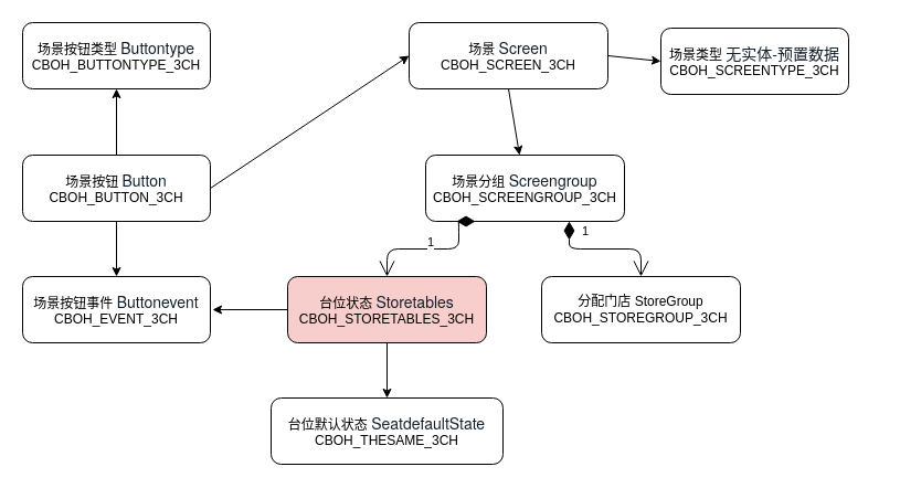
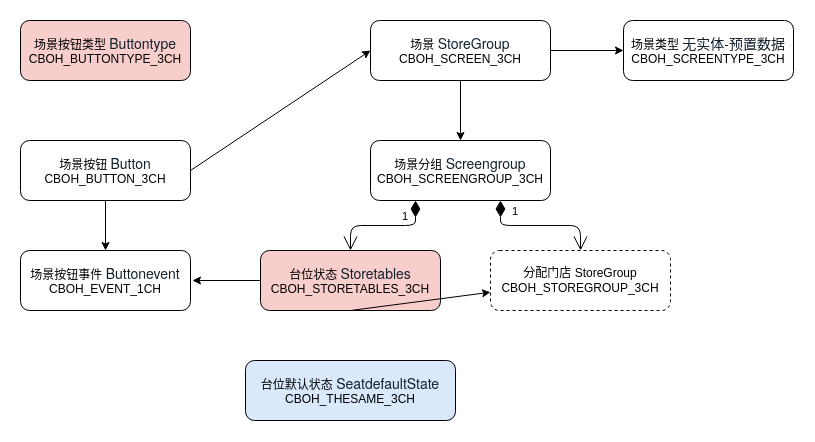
  <mxCell id="0" />
  <mxCell id="1" parent="0" />
- <mxCell id="2" value="场景按钮类型&amp;nbsp;&lt;span style=&quot;color: rgb(17 , 31 , 44) ; font-family: &amp;#34;helvetica neue&amp;#34; ; font-size: 14px&quot;&gt;Buttontype&lt;/span&gt;&lt;br&gt;CBOH_BUTTONTYPE_3CH" style="rounded=1;whiteSpace=wrap;html=1;" parent="1" vertex="1"><mxGeometry x="20" y="20" width="170" height="60" as="geometry" /></mxCell>
+ <mxCell id="2" value="场景按钮类型&amp;nbsp;&lt;span style=&quot;color: rgb(17 , 31 , 44) ; font-family: &amp;#34;helvetica neue&amp;#34; ; font-size: 14px&quot;&gt;Buttontype&lt;/span&gt;&lt;br&gt;CBOH_BUTTONTYPE_3CH" style="rounded=1;whiteSpace=wrap;html=1;fillColor=#f8cecc;" parent="1" vertex="1"><mxGeometry x="20" y="20" width="170" height="60" as="geometry" /></mxCell>
  <mxCell id="3" value="场景按钮&amp;nbsp;&lt;span style=&quot;color: rgb(17 , 31 , 44) ; font-family: &amp;#34;helvetica neue&amp;#34; ; font-size: 14px&quot;&gt;Button&lt;/span&gt;&lt;br&gt;CBOH_BUTTON_3CH" style="rounded=1;whiteSpace=wrap;html=1;" parent="1" vertex="1"><mxGeometry x="20" y="140" width="170" height="60" as="geometry" /></mxCell>
- <mxCell id="4" value="场景按钮事件&amp;nbsp;&lt;span style=&quot;color: rgb(17 , 31 , 44) ; font-family: &amp;#34;helvetica neue&amp;#34; ; font-size: 14px&quot;&gt;Buttonevent&lt;/span&gt;&lt;br&gt;CBOH_EVENT_3CH" style="rounded=1;whiteSpace=wrap;html=1;" parent="1" vertex="1"><mxGeometry x="20" y="250" width="170" height="60" as="geometry" /></mxCell>
- <mxCell id="5" value="场景分组&amp;nbsp;&lt;span style=&quot;color: rgb(17 , 31 , 44) ; font-family: &amp;#34;helvetica neue&amp;#34; ; font-size: 14px&quot;&gt;Screengroup&lt;/span&gt;&lt;br&gt;CBOH_SCREENGROUP_3CH" style="rounded=1;whiteSpace=wrap;html=1;" parent="1" vertex="1"><mxGeometry x="385" y="140" width="180" height="60" as="geometry" /></mxCell>
- <mxCell id="6" value="场景&amp;nbsp;&lt;span style=&quot;color: rgb(17 , 31 , 44) ; font-family: &amp;#34;helvetica neue&amp;#34; ; font-size: 14px&quot;&gt;Screen&lt;/span&gt;&lt;br&gt;CBOH_SCREEN_3CH" style="rounded=1;whiteSpace=wrap;html=1;" parent="1" vertex="1"><mxGeometry x="370" y="20" width="180" height="60" as="geometry" /></mxCell>
+ <mxCell id="4" value="场景按钮事件&amp;nbsp;&lt;span style=&quot;color: rgb(17 , 31 , 44) ; font-family: &amp;#34;helvetica neue&amp;#34; ; font-size: 14px&quot;&gt;Buttonevent&lt;/span&gt;&lt;br&gt;CBOH_EVENT_1CH" style="rounded=1;whiteSpace=wrap;html=1;" parent="1" vertex="1"><mxGeometry x="20" y="250" width="170" height="60" as="geometry" /></mxCell>
+ <mxCell id="5" value="场景分组&amp;nbsp;&lt;span style=&quot;color: rgb(17 , 31 , 44) ; font-family: &amp;#34;helvetica neue&amp;#34; ; font-size: 14px&quot;&gt;Screengroup&lt;/span&gt;&lt;br&gt;CBOH_SCREENGROUP_3CH" style="rounded=1;whiteSpace=wrap;html=1;" parent="1" vertex="1"><mxGeometry x="370" y="140" width="180" height="60" as="geometry" /></mxCell>
+ <mxCell id="6" value="场景&amp;nbsp;&lt;span style=&quot;color: rgb(17 , 31 , 44) ; font-family: &amp;#34;helvetica neue&amp;#34; ; font-size: 14px&quot;&gt;StoreGroup&lt;/span&gt;&lt;br&gt;CBOH_SCREEN_3CH" style="rounded=1;whiteSpace=wrap;html=1;" parent="1" vertex="1"><mxGeometry x="370" y="20" width="180" height="60" as="geometry" /></mxCell>
  <mxCell id="7" value="台位状态 &lt;font color=&quot;#111f2c&quot; face=&quot;helvetica neue&quot;&gt;&lt;span style=&quot;font-size: 14px&quot;&gt;Storetables&lt;/span&gt;&lt;/font&gt;&lt;br&gt;CBOH_STORETABLES_3CH" style="rounded=1;whiteSpace=wrap;html=1;fillColor=#f8cecc;" parent="1" vertex="1"><mxGeometry x="260" y="250" width="180" height="60" as="geometry" /></mxCell>
- <mxCell id="8" value="分配门店 StoreGroup&lt;br&gt;CBOH_STOREGROUP_3CH" style="rounded=1;whiteSpace=wrap;html=1;" parent="1" vertex="1"><mxGeometry x="490" y="250" width="180" height="60" as="geometry" /></mxCell>
+ <mxCell id="8" value="分配门店 StoreGroup&lt;br&gt;CBOH_STOREGROUP_3CH" style="rounded=1;whiteSpace=wrap;html=1;dashed=1;" parent="1" vertex="1"><mxGeometry x="490" y="250" width="180" height="60" as="geometry" /></mxCell>
  <mxCell id="9" value="1" style="endArrow=open;html=1;endSize=12;startArrow=diamondThin;startSize=14;startFill=1;edgeStyle=orthogonalEdgeStyle;align=left;verticalAlign=bottom;entryX=0.5;entryY=0;entryDx=0;entryDy=0;exitX=0.25;exitY=1;exitDx=0;exitDy=0;" parent="1" source="5" target="7" edge="1"><mxGeometry x="-0.565" y="-15" relative="1" as="geometry"><mxPoint x="390" y="200" as="sourcePoint" /><mxPoint x="550" y="200" as="targetPoint" /><Array as="points"><mxPoint x="415" y="225" /><mxPoint x="350" y="225" /></Array><mxPoint x="-15" y="15" as="offset" /></mxGeometry></mxCell>
  <mxCell id="10" value="1" style="endArrow=open;html=1;endSize=12;startArrow=diamondThin;startSize=14;startFill=1;edgeStyle=orthogonalEdgeStyle;align=left;verticalAlign=bottom;entryX=0.5;entryY=0;entryDx=0;entryDy=0;exitX=0.722;exitY=1;exitDx=0;exitDy=0;exitPerimeter=0;" parent="1" source="5" target="8" edge="1"><mxGeometry x="-0.692" y="10" relative="1" as="geometry"><mxPoint x="500" y="220" as="sourcePoint" /><mxPoint x="675" y="220" as="targetPoint" /><mxPoint as="offset" /></mxGeometry></mxCell>
  <mxCell id="11" value="" style="endArrow=classic;html=1;exitX=0;exitY=0.5;exitDx=0;exitDy=0;" edge="1" parent="1" source="7"><mxGeometry width="50" height="50" relative="1" as="geometry"><mxPoint x="260" y="286" as="sourcePoint" /><mxPoint x="192" y="280" as="targetPoint" /></mxGeometry></mxCell>
- <mxCell id="12" value="台位默认状态 &lt;font color=&quot;#111f2c&quot; face=&quot;helvetica neue&quot;&gt;&lt;span style=&quot;font-size: 14px&quot;&gt;SeatdefaultState&lt;/span&gt;&lt;/font&gt;&lt;br&gt;CBOH_THESAME_3CH" style="rounded=1;whiteSpace=wrap;html=1;" vertex="1" parent="1"><mxGeometry x="245" y="360" width="210" height="60" as="geometry" /></mxCell>
- <mxCell id="13" value="" style="endArrow=classic;html=1;exitX=0.5;exitY=1;exitDx=0;exitDy=0;" edge="1" parent="1" source="7" target="12"><mxGeometry width="50" height="50" relative="1" as="geometry"><mxPoint x="450" y="410" as="sourcePoint" /><mxPoint x="500" y="360" as="targetPoint" /></mxGeometry></mxCell>
+ <mxCell id="12" value="台位默认状态 &lt;font color=&quot;#111f2c&quot; face=&quot;helvetica neue&quot;&gt;&lt;span style=&quot;font-size: 14px&quot;&gt;SeatdefaultState&lt;/span&gt;&lt;/font&gt;&lt;br&gt;CBOH_THESAME_3CH" style="rounded=1;whiteSpace=wrap;html=1;fillColor=#dae8fc;" vertex="1" parent="1"><mxGeometry x="245" y="360" width="210" height="60" as="geometry" /></mxCell>
+ <mxCell id="13" value="" style="endArrow=classic;html=1;exitX=0.5;exitY=1;exitDx=0;exitDy=0;" edge="1" parent="1" source="7" target="8"><mxGeometry width="50" height="50" relative="1" as="geometry"><mxPoint x="450" y="410" as="sourcePoint" /><mxPoint x="500" y="360" as="targetPoint" /></mxGeometry></mxCell>
  <mxCell id="14" value="" style="endArrow=classic;html=1;exitX=0.5;exitY=1;exitDx=0;exitDy=0;" edge="1" parent="1" source="6" target="5"><mxGeometry width="50" height="50" relative="1" as="geometry"><mxPoint x="450" y="260" as="sourcePoint" /><mxPoint x="500" y="210" as="targetPoint" /></mxGeometry></mxCell>
- <mxCell id="15" value="场景类型 &lt;font color=&quot;#111f2c&quot; face=&quot;helvetica neue&quot;&gt;&lt;span style=&quot;font-size: 14px&quot;&gt;无实体-预置数据&lt;/span&gt;&lt;/font&gt;&lt;br&gt;CBOH_SCREENTYPE_3CH" style="rounded=1;whiteSpace=wrap;html=1;" vertex="1" parent="1"><mxGeometry x="598" y="25" width="170" height="60" as="geometry" /></mxCell>
+ <mxCell id="15" value="场景类型 &lt;font color=&quot;#111f2c&quot; face=&quot;helvetica neue&quot;&gt;&lt;span style=&quot;font-size: 14px&quot;&gt;无实体-预置数据&lt;/span&gt;&lt;/font&gt;&lt;br&gt;CBOH_SCREENTYPE_3CH" style="rounded=1;whiteSpace=wrap;html=1;" vertex="1" parent="1"><mxGeometry x="623" y="20" width="170" height="60" as="geometry" /></mxCell>
  <mxCell id="16" value="" style="endArrow=classic;html=1;entryX=0;entryY=0.5;entryDx=0;entryDy=0;exitX=1;exitY=0.5;exitDx=0;exitDy=0;" edge="1" parent="1" source="6" target="15"><mxGeometry width="50" height="50" relative="1" as="geometry"><mxPoint x="450" y="100" as="sourcePoint" /><mxPoint x="500" y="50" as="targetPoint" /></mxGeometry></mxCell>
  <mxCell id="17" value="" style="endArrow=classic;html=1;entryX=0.5;entryY=0;entryDx=0;entryDy=0;" edge="1" parent="1" target="4"><mxGeometry width="50" height="50" relative="1" as="geometry"><mxPoint x="105" y="200" as="sourcePoint" /><mxPoint x="410" y="190" as="targetPoint" /></mxGeometry></mxCell>
- <mxCell id="18" value="" style="endArrow=classic;html=1;exitX=0.5;exitY=0;exitDx=0;exitDy=0;entryX=0.5;entryY=1;entryDx=0;entryDy=0;" edge="1" parent="1" source="3" target="2"><mxGeometry width="50" height="50" relative="1" as="geometry"><mxPoint x="360" y="120" as="sourcePoint" /><mxPoint x="410" y="70" as="targetPoint" /></mxGeometry></mxCell>
  <mxCell id="19" value="" style="endArrow=classic;html=1;exitX=1;exitY=0.5;exitDx=0;exitDy=0;entryX=0;entryY=0.5;entryDx=0;entryDy=0;" edge="1" parent="1" source="3" target="6"><mxGeometry width="50" height="50" relative="1" as="geometry"><mxPoint x="360" y="120" as="sourcePoint" /><mxPoint x="410" y="70" as="targetPoint" /></mxGeometry></mxCell>
